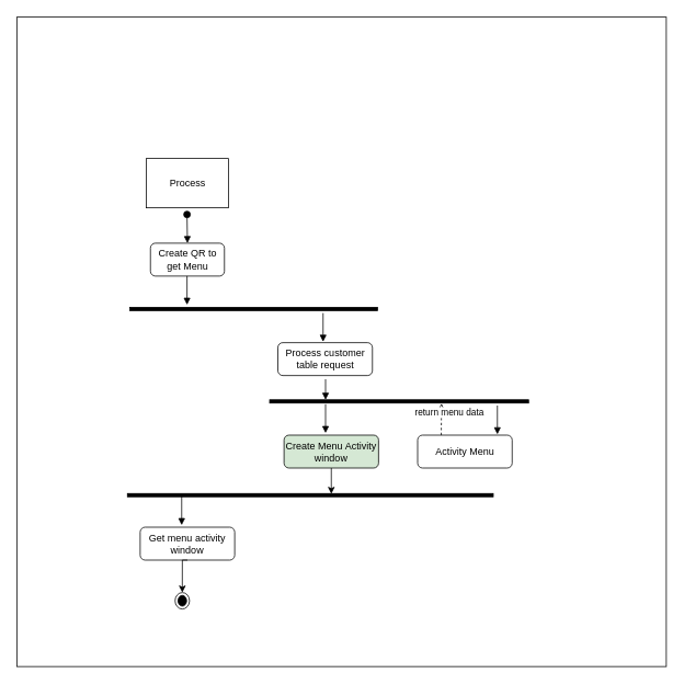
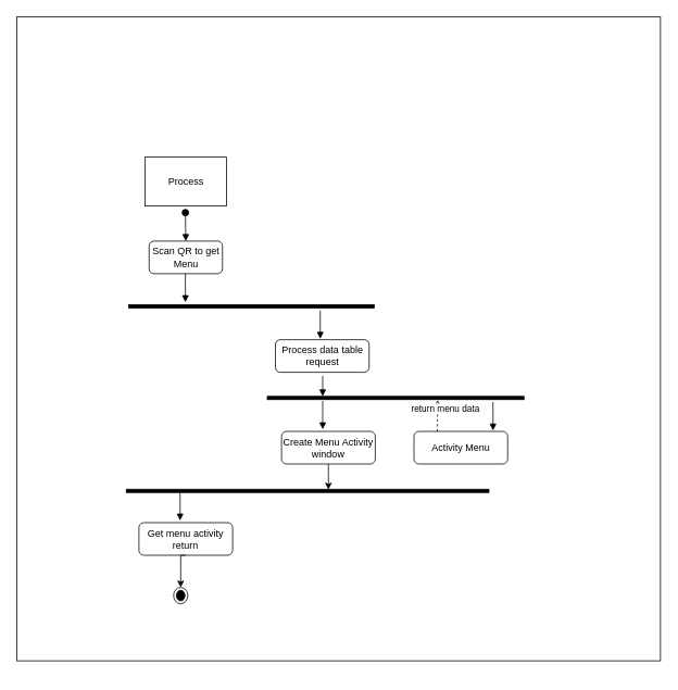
  <mxCell id="0" />
  <mxCell id="1" parent="0" />
  <mxCell id="2" value="" style="whiteSpace=wrap;html=1;aspect=fixed;" parent="1" vertex="1"><mxGeometry x="20" y="20" width="790" height="790" as="geometry" /></mxCell>
  <mxCell id="3" value="" style="html=1;verticalAlign=bottom;startArrow=oval;startFill=1;endArrow=block;startSize=8;rounded=0;entryX=0.5;entryY=0;entryDx=0;entryDy=0;" parent="1" target="4" edge="1"><mxGeometry x="-1" y="-10" width="60" relative="1" as="geometry"><mxPoint x="227" y="260" as="sourcePoint" /><mxPoint x="227" y="310" as="targetPoint" /><mxPoint x="10" y="-10" as="offset" /></mxGeometry></mxCell>
- <mxCell id="4" value="Create QR to get Menu" style="rounded=1;whiteSpace=wrap;html=1;" parent="1" vertex="1"><mxGeometry x="182.5" y="295" width="90" height="40" as="geometry" /></mxCell>
+ <mxCell id="4" value="Scan QR to get Menu" style="rounded=1;whiteSpace=wrap;html=1;" parent="1" vertex="1"><mxGeometry x="182.5" y="295" width="90" height="40" as="geometry" /></mxCell>
  <mxCell id="5" value="Process" style="rounded=0;whiteSpace=wrap;html=1;" parent="1" vertex="1"><mxGeometry x="177.5" y="192" width="100" height="60" as="geometry" /></mxCell>
  <mxCell id="6" value="" style="shape=rect;html=1;fillColor=#000000;verticalLabelPosition=bottom;verticalAlignment=top;rotation=-90;" parent="1" vertex="1"><mxGeometry x="306.13" y="224.38" width="4" height="301.25" as="geometry" /></mxCell>
  <mxCell id="7" value="" style="endArrow=block;endFill=1;html=1;edgeStyle=orthogonalEdgeStyle;align=left;verticalAlign=top;rounded=0;" parent="1" edge="1"><mxGeometry x="-1" relative="1" as="geometry"><mxPoint x="392.5" y="380" as="sourcePoint" /><mxPoint x="392.5" y="415" as="targetPoint" /><Array as="points"><mxPoint x="392.5" y="415" /></Array></mxGeometry></mxCell>
- <mxCell id="8" value="Process customer table request" style="rounded=1;whiteSpace=wrap;html=1;" parent="1" vertex="1"><mxGeometry x="337.5" y="416" width="115" height="40" as="geometry" /></mxCell>
+ <mxCell id="8" value="Process data table request" style="rounded=1;whiteSpace=wrap;html=1;" parent="1" vertex="1"><mxGeometry x="337.5" y="416" width="115" height="40" as="geometry" /></mxCell>
  <mxCell id="9" value="" style="shape=rect;html=1;fillColor=#000000;verticalLabelPosition=bottom;verticalAlignment=top;rotation=-90;" parent="1" vertex="1"><mxGeometry x="483" y="330" width="4" height="315" as="geometry" /></mxCell>
  <mxCell id="10" value="" style="endArrow=block;endFill=1;html=1;edgeStyle=orthogonalEdgeStyle;align=left;verticalAlign=top;rounded=0;" parent="1" edge="1"><mxGeometry x="-1" relative="1" as="geometry"><mxPoint x="395.5" y="460.5" as="sourcePoint" /><mxPoint x="395.5" y="485.5" as="targetPoint" /></mxGeometry></mxCell>
  <mxCell id="11" value="" style="endArrow=block;endFill=1;html=1;edgeStyle=orthogonalEdgeStyle;align=left;verticalAlign=top;rounded=0;" parent="1" edge="1"><mxGeometry x="-1" relative="1" as="geometry"><mxPoint x="604.5" y="492.5" as="sourcePoint" /><mxPoint x="604.5" y="527.5" as="targetPoint" /><Array as="points"><mxPoint x="604.5" y="527.5" /></Array></mxGeometry></mxCell>
  <mxCell id="12" value="Activity Menu" style="rounded=1;whiteSpace=wrap;html=1;" parent="1" vertex="1"><mxGeometry x="507.5" y="528.5" width="115" height="40" as="geometry" /></mxCell>
  <mxCell id="13" value="" style="shape=rect;html=1;fillColor=#000000;verticalLabelPosition=bottom;verticalAlignment=top;rotation=-90;" parent="1" vertex="1"><mxGeometry x="375" y="379" width="4" height="445" as="geometry" /></mxCell>
  <mxCell id="14" value="" style="endArrow=block;endFill=1;html=1;edgeStyle=orthogonalEdgeStyle;align=left;verticalAlign=top;rounded=0;" parent="1" edge="1"><mxGeometry x="-1" relative="1" as="geometry"><mxPoint x="220.5" y="603" as="sourcePoint" /><mxPoint x="220.5" y="638" as="targetPoint" /><Array as="points"><mxPoint x="220.5" y="638" /></Array></mxGeometry></mxCell>
- <mxCell id="15" value="Get menu activity window" style="rounded=1;whiteSpace=wrap;html=1;" parent="1" vertex="1"><mxGeometry x="170" y="640.5" width="115" height="40" as="geometry" /></mxCell>
+ <mxCell id="15" value="Get menu activity return" style="rounded=1;whiteSpace=wrap;html=1;" parent="1" vertex="1"><mxGeometry x="170" y="640.5" width="115" height="40" as="geometry" /></mxCell>
  <mxCell id="16" value="" style="endArrow=block;endFill=1;html=1;edgeStyle=orthogonalEdgeStyle;align=left;verticalAlign=top;rounded=0;" parent="1" edge="1"><mxGeometry x="-1" relative="1" as="geometry"><mxPoint x="395.5" y="491" as="sourcePoint" /><mxPoint x="395.5" y="526" as="targetPoint" /><Array as="points"><mxPoint x="395.5" y="526" /></Array></mxGeometry></mxCell>
  <mxCell id="17" style="edgeStyle=orthogonalEdgeStyle;rounded=0;orthogonalLoop=1;jettySize=auto;html=1;exitX=0.5;exitY=1;exitDx=0;exitDy=0;" parent="1" source="18" edge="1"><mxGeometry relative="1" as="geometry"><mxPoint x="402.5" y="600" as="targetPoint" /></mxGeometry></mxCell>
- <mxCell id="18" value="Create Menu Activity window" style="rounded=1;whiteSpace=wrap;html=1;fillColor=#d5e8d4;" parent="1" vertex="1"><mxGeometry x="345" y="528.5" width="115" height="40" as="geometry" /></mxCell>
+ <mxCell id="18" value="Create Menu Activity window" style="rounded=1;whiteSpace=wrap;html=1;" parent="1" vertex="1"><mxGeometry x="345" y="528.5" width="115" height="40" as="geometry" /></mxCell>
  <mxCell id="19" value="return menu data" style="html=1;verticalAlign=bottom;endArrow=open;dashed=1;endSize=8;rounded=0;exitX=0.25;exitY=0;exitDx=0;exitDy=0;" parent="1" source="12" edge="1"><mxGeometry y="-10" relative="1" as="geometry"><mxPoint x="552.5" y="480" as="sourcePoint" /><mxPoint x="536.5" y="490" as="targetPoint" /><mxPoint as="offset" /></mxGeometry></mxCell>
  <mxCell id="20" value="" style="endArrow=block;endFill=1;html=1;edgeStyle=orthogonalEdgeStyle;align=left;verticalAlign=top;rounded=0;" parent="1" edge="1"><mxGeometry x="-1" relative="1" as="geometry"><mxPoint x="227" y="335" as="sourcePoint" /><mxPoint x="227" y="370" as="targetPoint" /><Array as="points"><mxPoint x="227" y="370" /></Array></mxGeometry></mxCell>
  <mxCell id="21" value="" style="ellipse;html=1;shape=endState;fillColor=#000000;strokeColor=#000000;" parent="1" vertex="1"><mxGeometry x="212.5" y="720" width="17.5" height="20" as="geometry" /></mxCell>
  <mxCell id="22" style="edgeStyle=orthogonalEdgeStyle;rounded=0;orthogonalLoop=1;jettySize=auto;html=1;exitX=0.5;exitY=1;exitDx=0;exitDy=0;entryX=0.5;entryY=0;entryDx=0;entryDy=0;" parent="1" source="15" target="21" edge="1"><mxGeometry relative="1" as="geometry"><mxPoint x="212.5" y="741.5" as="targetPoint" /><mxPoint x="212.5" y="710" as="sourcePoint" /></mxGeometry></mxCell>
